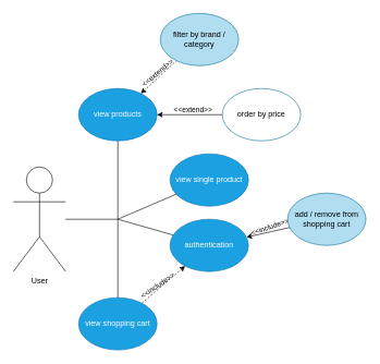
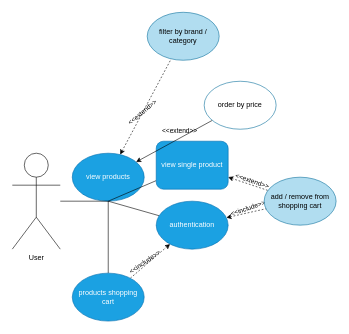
  <mxCell id="0" />
  <mxCell id="1" parent="0" />
  <mxCell id="2" value="User" style="shape=umlActor;verticalLabelPosition=bottom;verticalAlign=top;html=1;outlineConnect=0;" parent="1" vertex="1"><mxGeometry x="20" y="255" width="80" height="160" as="geometry" /></mxCell>
  <mxCell id="3" style="rounded=0;orthogonalLoop=1;jettySize=auto;html=1;startArrow=classic;startFill=1;endArrow=none;endFill=0;dashed=1;" parent="1" source="6" target="17" edge="1"><mxGeometry relative="1" as="geometry" /></mxCell>
  <mxCell id="4" value="&amp;lt;&amp;lt;extend&amp;gt;&amp;gt;" style="edgeLabel;html=1;align=center;verticalAlign=middle;resizable=0;points=[];rotation=-40;labelBackgroundColor=none;" parent="3" vertex="1" connectable="0"><mxGeometry x="-0.29" y="1" relative="1" as="geometry"><mxPoint x="7" y="-13" as="offset" /></mxGeometry></mxCell>
  <mxCell id="5" style="edgeStyle=none;rounded=0;orthogonalLoop=1;jettySize=auto;html=1;startArrow=none;startFill=0;endArrow=none;endFill=0;" parent="1" source="6" edge="1"><mxGeometry relative="1" as="geometry"><mxPoint x="180" y="335" as="targetPoint" /></mxGeometry></mxCell>
- <mxCell id="6" value="view products" style="ellipse;whiteSpace=wrap;html=1;fillColor=#1ba1e2;fontColor=#ffffff;strokeColor=#006EAF;" parent="1" vertex="1"><mxGeometry x="120" y="135" width="120" height="80" as="geometry" /></mxCell>
+ <mxCell id="6" value="view products" style="ellipse;whiteSpace=wrap;html=1;fillColor=#1ba1e2;fontColor=#ffffff;strokeColor=#006EAF;" parent="1" vertex="1"><mxGeometry x="120" y="255" width="120" height="80" as="geometry" /></mxCell>
+ <mxCell id="7" style="edgeStyle=none;rounded=0;orthogonalLoop=1;jettySize=auto;html=1;dashed=1;startArrow=classic;startFill=1;endArrow=none;endFill=0;" parent="1" source="10" target="20" edge="1"><mxGeometry relative="1" as="geometry" /></mxCell>
+ <mxCell id="8" value="&amp;lt;&amp;lt;extend&amp;gt;&amp;gt;" style="edgeLabel;html=1;align=center;verticalAlign=middle;resizable=0;points=[];labelBackgroundColor=none;rotation=19;" parent="7" vertex="1" connectable="0"><mxGeometry x="-0.305" y="-1" relative="1" as="geometry"><mxPoint x="17" y="-3" as="offset" /></mxGeometry></mxCell>
  <mxCell id="9" style="edgeStyle=none;rounded=0;orthogonalLoop=1;jettySize=auto;html=1;startArrow=none;startFill=0;endArrow=none;endFill=0;" parent="1" source="10" edge="1"><mxGeometry relative="1" as="geometry"><mxPoint x="180" y="335" as="targetPoint" /></mxGeometry></mxCell>
- <mxCell id="10" value="view single product" style="ellipse;whiteSpace=wrap;html=1;fillColor=#1ba1e2;fontColor=#ffffff;strokeColor=#006EAF;" parent="1" vertex="1"><mxGeometry x="260" y="235" width="120" height="80" as="geometry" /></mxCell>
- <mxCell id="11" style="edgeStyle=none;rounded=0;orthogonalLoop=1;jettySize=auto;html=1;dashed=0;startArrow=classic;startFill=1;endArrow=none;endFill=0;" parent="1" source="16" target="20" edge="1"><mxGeometry relative="1" as="geometry" /></mxCell>
+ <mxCell id="10" value="view single product" style="whiteSpace=wrap;html=1;fillColor=#1ba1e2;fontColor=#ffffff;strokeColor=#006EAF;rounded=1;" parent="1" vertex="1"><mxGeometry x="260" y="235" width="120" height="80" as="geometry" /></mxCell>
+ <mxCell id="11" style="edgeStyle=none;rounded=0;orthogonalLoop=1;jettySize=auto;html=1;dashed=1;startArrow=classic;startFill=1;endArrow=none;endFill=0;" parent="1" source="16" target="20" edge="1"><mxGeometry relative="1" as="geometry" /></mxCell>
  <mxCell id="12" value="&amp;lt;&amp;lt;include&amp;gt;&amp;gt;" style="edgeLabel;html=1;align=center;verticalAlign=middle;resizable=0;points=[];rotation=-19;labelBackgroundColor=none;" parent="11" vertex="1" connectable="0"><mxGeometry x="-0.144" y="1" relative="1" as="geometry"><mxPoint x="7" y="-8" as="offset" /></mxGeometry></mxCell>
  <mxCell id="13" style="edgeStyle=none;rounded=0;orthogonalLoop=1;jettySize=auto;html=1;startArrow=none;startFill=0;endArrow=none;endFill=0;" parent="1" source="16" edge="1"><mxGeometry relative="1" as="geometry"><mxPoint x="180" y="335" as="targetPoint" /></mxGeometry></mxCell>
  <mxCell id="14" style="rounded=0;orthogonalLoop=1;jettySize=auto;html=1;startArrow=classic;startFill=1;endArrow=none;endFill=0;dashed=1;" edge="1" parent="1" source="16" target="19"><mxGeometry relative="1" as="geometry" /></mxCell>
  <mxCell id="15" value="&amp;lt;&amp;lt;include&amp;gt;&amp;gt;" style="edgeLabel;html=1;align=center;verticalAlign=middle;resizable=0;points=[];labelBackgroundColor=none;rotation=-35;" vertex="1" connectable="0" parent="14"><mxGeometry x="0.47" y="2" relative="1" as="geometry"><mxPoint x="4" y="-13" as="offset" /></mxGeometry></mxCell>
  <mxCell id="16" value="authentication" style="ellipse;whiteSpace=wrap;html=1;fillColor=#1ba1e2;fontColor=#ffffff;strokeColor=#006EAF;" parent="1" vertex="1"><mxGeometry x="260" y="335" width="120" height="80" as="geometry" /></mxCell>
  <mxCell id="17" value="filter by brand / category" style="ellipse;whiteSpace=wrap;html=1;fillColor=#b1ddf0;strokeColor=#10739e;" parent="1" vertex="1"><mxGeometry x="245" y="20" width="120" height="80" as="geometry" /></mxCell>
  <mxCell id="18" style="edgeStyle=none;rounded=0;orthogonalLoop=1;jettySize=auto;html=1;startArrow=none;startFill=0;endArrow=none;endFill=0;" parent="1" source="19" edge="1"><mxGeometry relative="1" as="geometry"><mxPoint x="180" y="335" as="targetPoint" /></mxGeometry></mxCell>
- <mxCell id="19" value="view shopping cart" style="ellipse;whiteSpace=wrap;html=1;fillColor=#1ba1e2;fontColor=#ffffff;strokeColor=#006EAF;" parent="1" vertex="1"><mxGeometry x="120" y="455" width="120" height="80" as="geometry" /></mxCell>
+ <mxCell id="19" value="products shopping cart" style="ellipse;whiteSpace=wrap;html=1;fillColor=#1ba1e2;fontColor=#ffffff;strokeColor=#006EAF;" parent="1" vertex="1"><mxGeometry x="120" y="455" width="120" height="80" as="geometry" /></mxCell>
  <mxCell id="20" value="add / remove from shopping cart" style="ellipse;whiteSpace=wrap;html=1;fillColor=#b1ddf0;strokeColor=#10739e;" parent="1" vertex="1"><mxGeometry x="440" y="295" width="120" height="80" as="geometry" /></mxCell>
  <mxCell id="21" value="" style="endArrow=none;html=1;rounded=0;" parent="1" edge="1"><mxGeometry width="50" height="50" relative="1" as="geometry"><mxPoint x="100" y="335" as="sourcePoint" /><mxPoint x="180" y="335" as="targetPoint" /></mxGeometry></mxCell>
  <mxCell id="22" style="edgeStyle=none;rounded=0;orthogonalLoop=1;jettySize=auto;html=1;startArrow=none;startFill=0;endArrow=classic;endFill=1;dashed=0;" parent="1" source="24" target="6" edge="1"><mxGeometry relative="1" as="geometry" /></mxCell>
  <mxCell id="23" value="&amp;lt;&amp;lt;extend&amp;gt;&amp;gt;" style="edgeLabel;html=1;align=center;verticalAlign=middle;resizable=0;points=[];labelBackgroundColor=none;" parent="22" vertex="1" connectable="0"><mxGeometry x="-0.304" relative="1" as="geometry"><mxPoint x="-11" y="-8" as="offset" /></mxGeometry></mxCell>
  <mxCell id="24" value="order by price" style="ellipse;whiteSpace=wrap;html=1;fillColor=#ffffff;strokeColor=#10739e;" parent="1" vertex="1"><mxGeometry x="340" y="135" width="120" height="80" as="geometry" /></mxCell>
